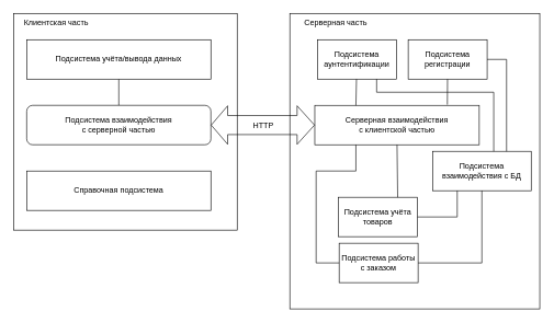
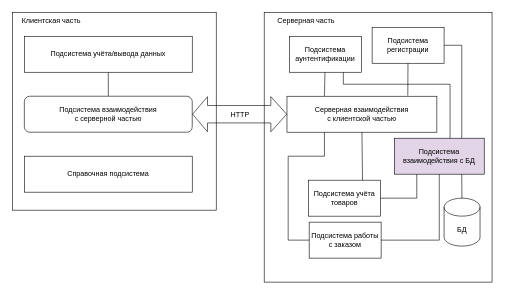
  <mxCell id="0" />
  <mxCell id="1" parent="0" />
  <mxCell id="2" value="" style="rounded=0;whiteSpace=wrap;html=1;align=left;" parent="1" vertex="1"><mxGeometry x="20" y="20" width="340" height="330" as="geometry" /></mxCell>
  <mxCell id="3" value="Клиентская часть" style="text;html=1;strokeColor=none;fillColor=none;align=center;verticalAlign=middle;whiteSpace=wrap;rounded=0;" parent="1" vertex="1"><mxGeometry x="20" y="20" width="130" height="30" as="geometry" /></mxCell>
  <mxCell id="4" value="" style="whiteSpace=wrap;html=1;" parent="1" vertex="1"><mxGeometry x="440" y="20" width="380" height="450" as="geometry" /></mxCell>
  <mxCell id="5" value="Серверная часть" style="text;html=1;strokeColor=none;fillColor=none;align=center;verticalAlign=middle;whiteSpace=wrap;rounded=0;" parent="1" vertex="1"><mxGeometry x="440" y="20" width="140" height="30" as="geometry" /></mxCell>
  <mxCell id="6" style="edgeStyle=orthogonalEdgeStyle;rounded=0;orthogonalLoop=1;jettySize=auto;html=1;exitX=0.5;exitY=1;exitDx=0;exitDy=0;startArrow=none;startFill=0;endArrow=none;endFill=0;" parent="1" source="7" target="8" edge="1"><mxGeometry relative="1" as="geometry" /></mxCell>
  <mxCell id="7" value="Подсистема учёта/вывода данных" style="rounded=0;whiteSpace=wrap;html=1;" parent="1" vertex="1"><mxGeometry x="40" y="60" width="280" height="60" as="geometry" /></mxCell>
  <mxCell id="8" value="Подсистема взаимодействия &lt;br&gt;с серверной частью" style="whiteSpace=wrap;html=1;rounded=1;" parent="1" vertex="1"><mxGeometry x="40" y="160" width="280" height="60" as="geometry" /></mxCell>
  <mxCell id="9" value="Справочная подсистема" style="rounded=0;whiteSpace=wrap;html=1;" parent="1" vertex="1"><mxGeometry x="40" y="260" width="280" height="60" as="geometry" /></mxCell>
+ <mxCell id="10" value="БД" style="shape=cylinder3;whiteSpace=wrap;html=1;boundedLbl=1;backgroundOutline=1;size=15;" parent="1" vertex="1"><mxGeometry x="740" y="330" width="60" height="80" as="geometry" /></mxCell>
  <mxCell id="11" value="Подсистема аунтентификации" style="rounded=0;whiteSpace=wrap;html=1;" parent="1" vertex="1"><mxGeometry x="482" y="60" width="120" height="60" as="geometry" /></mxCell>
- <mxCell id="12" value="Подсистема регистрации" style="rounded=0;whiteSpace=wrap;html=1;" parent="1" vertex="1"><mxGeometry x="620" y="60" width="120" height="60" as="geometry" /></mxCell>
+ <mxCell id="12" value="Подсистема регистрации" style="rounded=0;whiteSpace=wrap;html=1;" parent="1" vertex="1"><mxGeometry x="620" y="45" width="120" height="60" as="geometry" /></mxCell>
  <mxCell id="13" value="Серверная взаимодействия&lt;br&gt;с клиентской частью" style="rounded=0;whiteSpace=wrap;html=1;" parent="1" vertex="1"><mxGeometry x="478" y="160" width="250" height="60" as="geometry" /></mxCell>
- <mxCell id="14" value="Подсистема взаимодействия с БД" style="rounded=0;whiteSpace=wrap;html=1;" parent="1" vertex="1"><mxGeometry x="657" y="230" width="150" height="60" as="geometry" /></mxCell>
+ <mxCell id="14" value="Подсистема взаимодействия с БД" style="rounded=0;whiteSpace=wrap;html=1;fillColor=#e1d5e7;" parent="1" vertex="1"><mxGeometry x="657" y="230" width="150" height="60" as="geometry" /></mxCell>
  <mxCell id="15" value="Подсистема учёта товаров" style="rounded=0;whiteSpace=wrap;html=1;" parent="1" vertex="1"><mxGeometry x="514" y="300" width="120" height="60" as="geometry" /></mxCell>
  <mxCell id="16" value="" style="endArrow=none;startArrow=none;html=1;rounded=0;entryX=0.5;entryY=1;entryDx=0;entryDy=0;exitX=0.75;exitY=0;exitDx=0;exitDy=0;endFill=0;startFill=0;" parent="1" source="15" target="13" edge="1"><mxGeometry width="50" height="50" relative="1" as="geometry"><mxPoint x="370" y="210" as="sourcePoint" /><mxPoint x="420" y="160" as="targetPoint" /></mxGeometry></mxCell>
  <mxCell id="17" value="" style="endArrow=none;html=1;rounded=0;exitX=0.25;exitY=0;exitDx=0;exitDy=0;endFill=0;" parent="1" source="13" target="11" edge="1"><mxGeometry width="50" height="50" relative="1" as="geometry"><mxPoint x="370" y="210" as="sourcePoint" /><mxPoint x="420" y="160" as="targetPoint" /></mxGeometry></mxCell>
  <mxCell id="18" value="" style="endArrow=none;html=1;rounded=0;exitX=0.806;exitY=-0.017;exitDx=0;exitDy=0;exitPerimeter=0;endFill=0;" parent="1" source="13" target="12" edge="1"><mxGeometry width="50" height="50" relative="1" as="geometry"><mxPoint x="370" y="210" as="sourcePoint" /><mxPoint x="420" y="160" as="targetPoint" /></mxGeometry></mxCell>
  <mxCell id="19" value="" style="endArrow=none;startArrow=none;html=1;rounded=0;entryX=0.25;entryY=1;entryDx=0;entryDy=0;exitX=1;exitY=0.5;exitDx=0;exitDy=0;edgeStyle=orthogonalEdgeStyle;startFill=0;endFill=0;" parent="1" source="15" target="14" edge="1"><mxGeometry width="50" height="50" relative="1" as="geometry"><mxPoint x="370" y="210" as="sourcePoint" /><mxPoint x="420" y="160" as="targetPoint" /></mxGeometry></mxCell>
  <mxCell id="20" value="" style="shape=flexArrow;endArrow=classic;startArrow=classic;html=1;rounded=0;width=29;startSize=8;endWidth=28.605;endSize=8.477;startWidth=28.605;entryX=0;entryY=0.5;entryDx=0;entryDy=0;exitX=1;exitY=0.5;exitDx=0;exitDy=0;" parent="1" source="8" target="13" edge="1"><mxGeometry width="100" height="100" relative="1" as="geometry"><mxPoint x="360" y="190" as="sourcePoint" /><mxPoint x="440" y="240" as="targetPoint" /></mxGeometry></mxCell>
  <mxCell id="21" value="HTTP" style="text;html=1;strokeColor=none;fillColor=none;align=center;verticalAlign=middle;whiteSpace=wrap;rounded=0;" parent="1" vertex="1"><mxGeometry x="340" y="168" width="120" height="45" as="geometry" /></mxCell>
  <mxCell id="22" value="" style="endArrow=none;startArrow=none;html=1;rounded=0;entryX=0.75;entryY=1;entryDx=0;entryDy=0;edgeStyle=orthogonalEdgeStyle;startFill=0;endFill=0;" parent="1" target="11" edge="1"><mxGeometry width="50" height="50" relative="1" as="geometry"><mxPoint x="750" y="230" as="sourcePoint" /><mxPoint x="540" y="240" as="targetPoint" /><Array as="points"><mxPoint x="750" y="140" /><mxPoint x="572" y="140" /></Array></mxGeometry></mxCell>
+ <mxCell id="23" value="" style="endArrow=none;startArrow=none;html=1;rounded=0;entryX=0.75;entryY=1;entryDx=0;entryDy=0;startFill=0;endFill=0;" parent="1" source="10" target="14" edge="1"><mxGeometry width="50" height="50" relative="1" as="geometry"><mxPoint x="490" y="290" as="sourcePoint" /><mxPoint x="540" y="240" as="targetPoint" /></mxGeometry></mxCell>
  <mxCell id="24" value="Подсистема работы с заказом" style="rounded=0;whiteSpace=wrap;html=1;" parent="1" vertex="1"><mxGeometry x="515" y="370" width="120" height="60" as="geometry" /></mxCell>
  <mxCell id="25" value="" style="endArrow=none;startArrow=none;html=1;rounded=0;entryX=0.5;entryY=1;entryDx=0;entryDy=0;exitX=1;exitY=0.5;exitDx=0;exitDy=0;edgeStyle=orthogonalEdgeStyle;startFill=0;endFill=0;" parent="1" source="24" target="14" edge="1"><mxGeometry width="50" height="50" relative="1" as="geometry"><mxPoint x="490" y="290" as="sourcePoint" /><mxPoint x="540" y="240" as="targetPoint" /></mxGeometry></mxCell>
  <mxCell id="26" value="" style="endArrow=none;startArrow=none;html=1;rounded=0;exitX=0;exitY=0.5;exitDx=0;exitDy=0;entryX=0.25;entryY=1;entryDx=0;entryDy=0;edgeStyle=orthogonalEdgeStyle;endFill=0;startFill=0;" parent="1" source="24" target="13" edge="1"><mxGeometry width="50" height="50" relative="1" as="geometry"><mxPoint x="490" y="280" as="sourcePoint" /><mxPoint x="540" y="230" as="targetPoint" /><Array as="points"><mxPoint x="480" y="400" /><mxPoint x="480" y="260" /><mxPoint x="541" y="260" /></Array></mxGeometry></mxCell>
  <mxCell id="27" value="" style="endArrow=none;html=1;rounded=0;exitX=1;exitY=0.5;exitDx=0;exitDy=0;entryX=0.75;entryY=0;entryDx=0;entryDy=0;edgeStyle=orthogonalEdgeStyle;endFill=0;" parent="1" source="12" target="14" edge="1"><mxGeometry width="50" height="50" relative="1" as="geometry"><mxPoint x="440" y="280" as="sourcePoint" /><mxPoint x="490" y="230" as="targetPoint" /></mxGeometry></mxCell>
